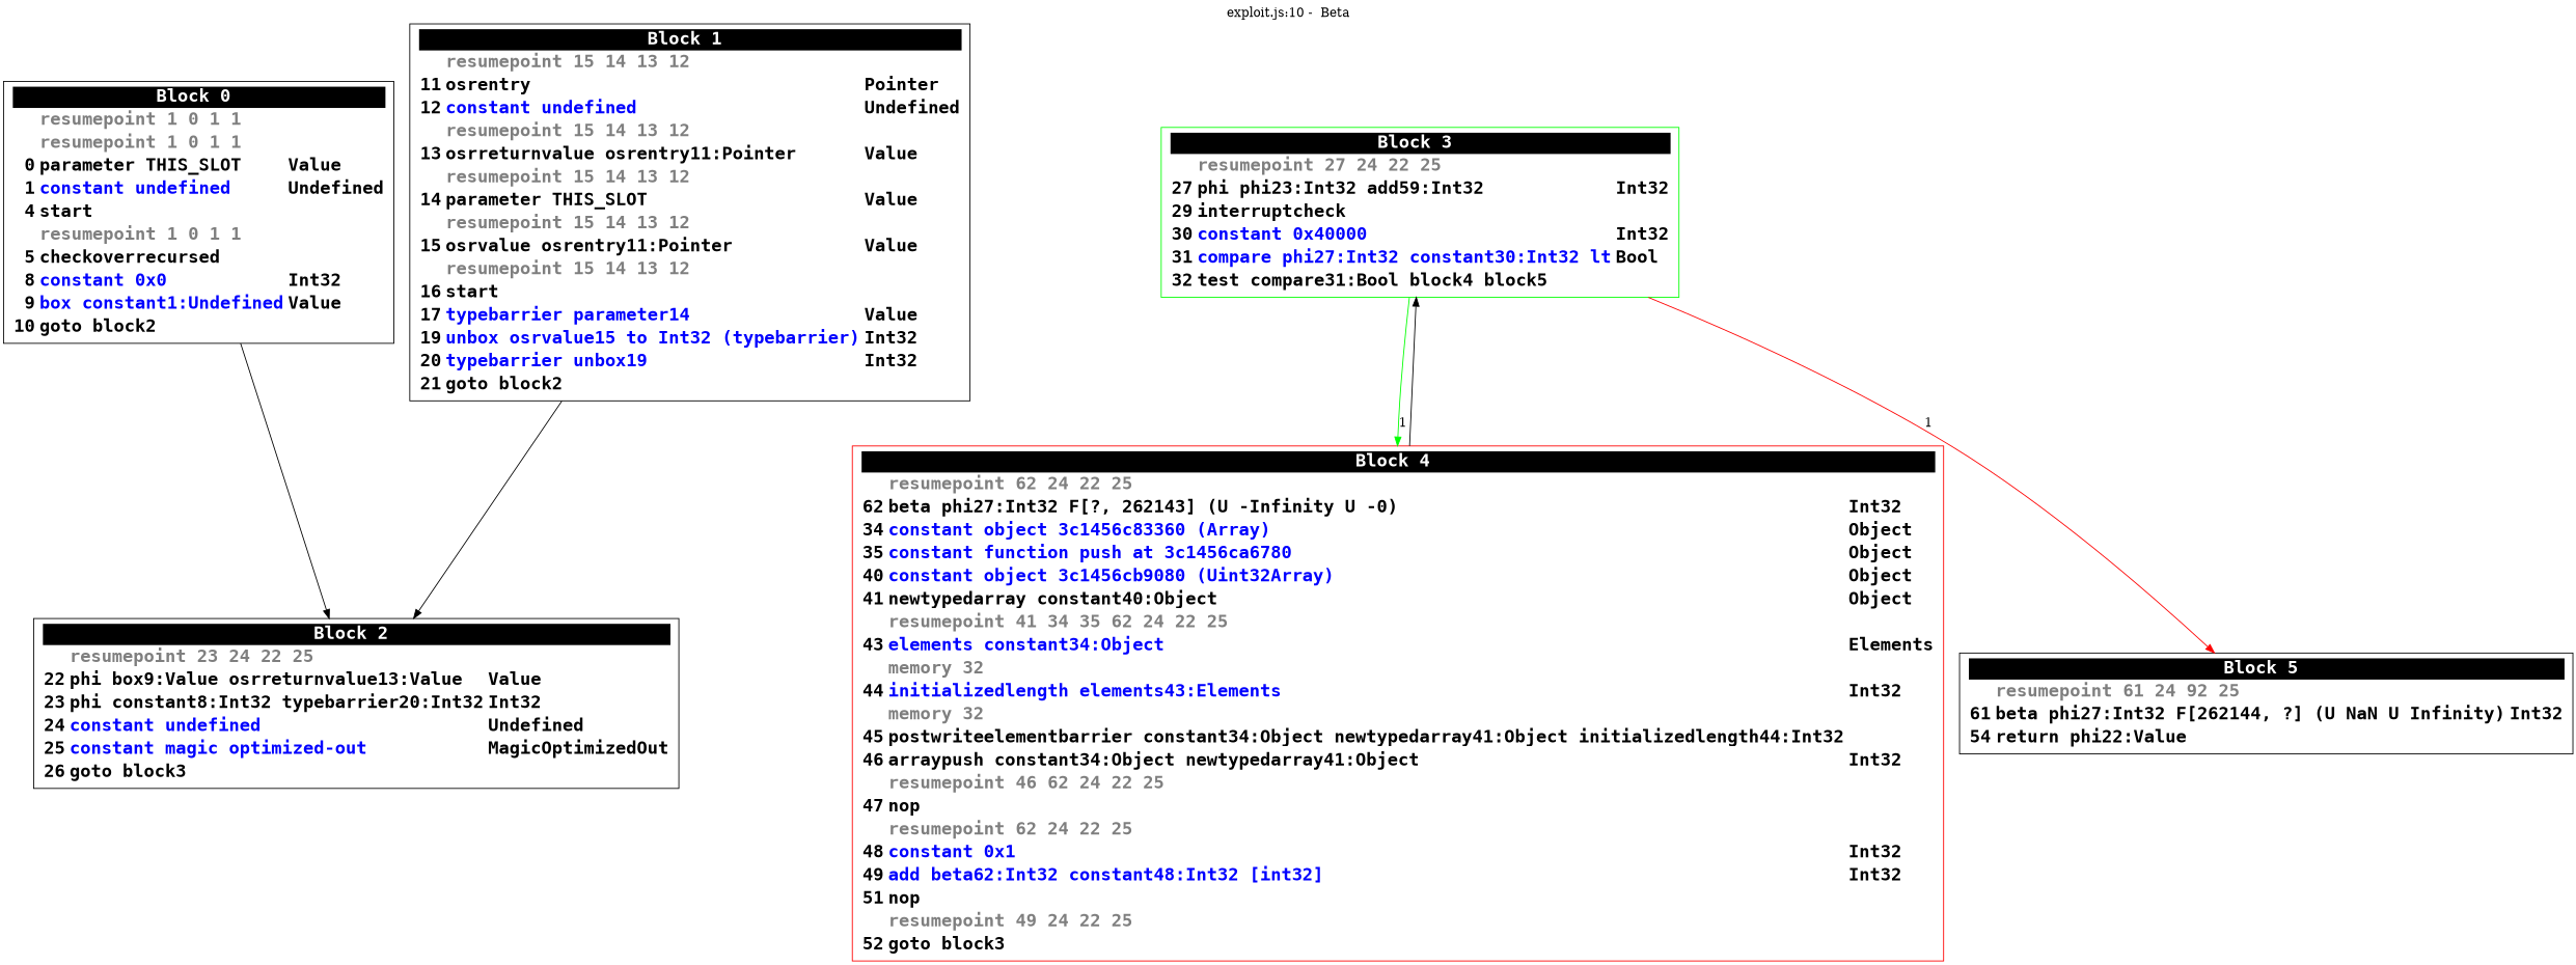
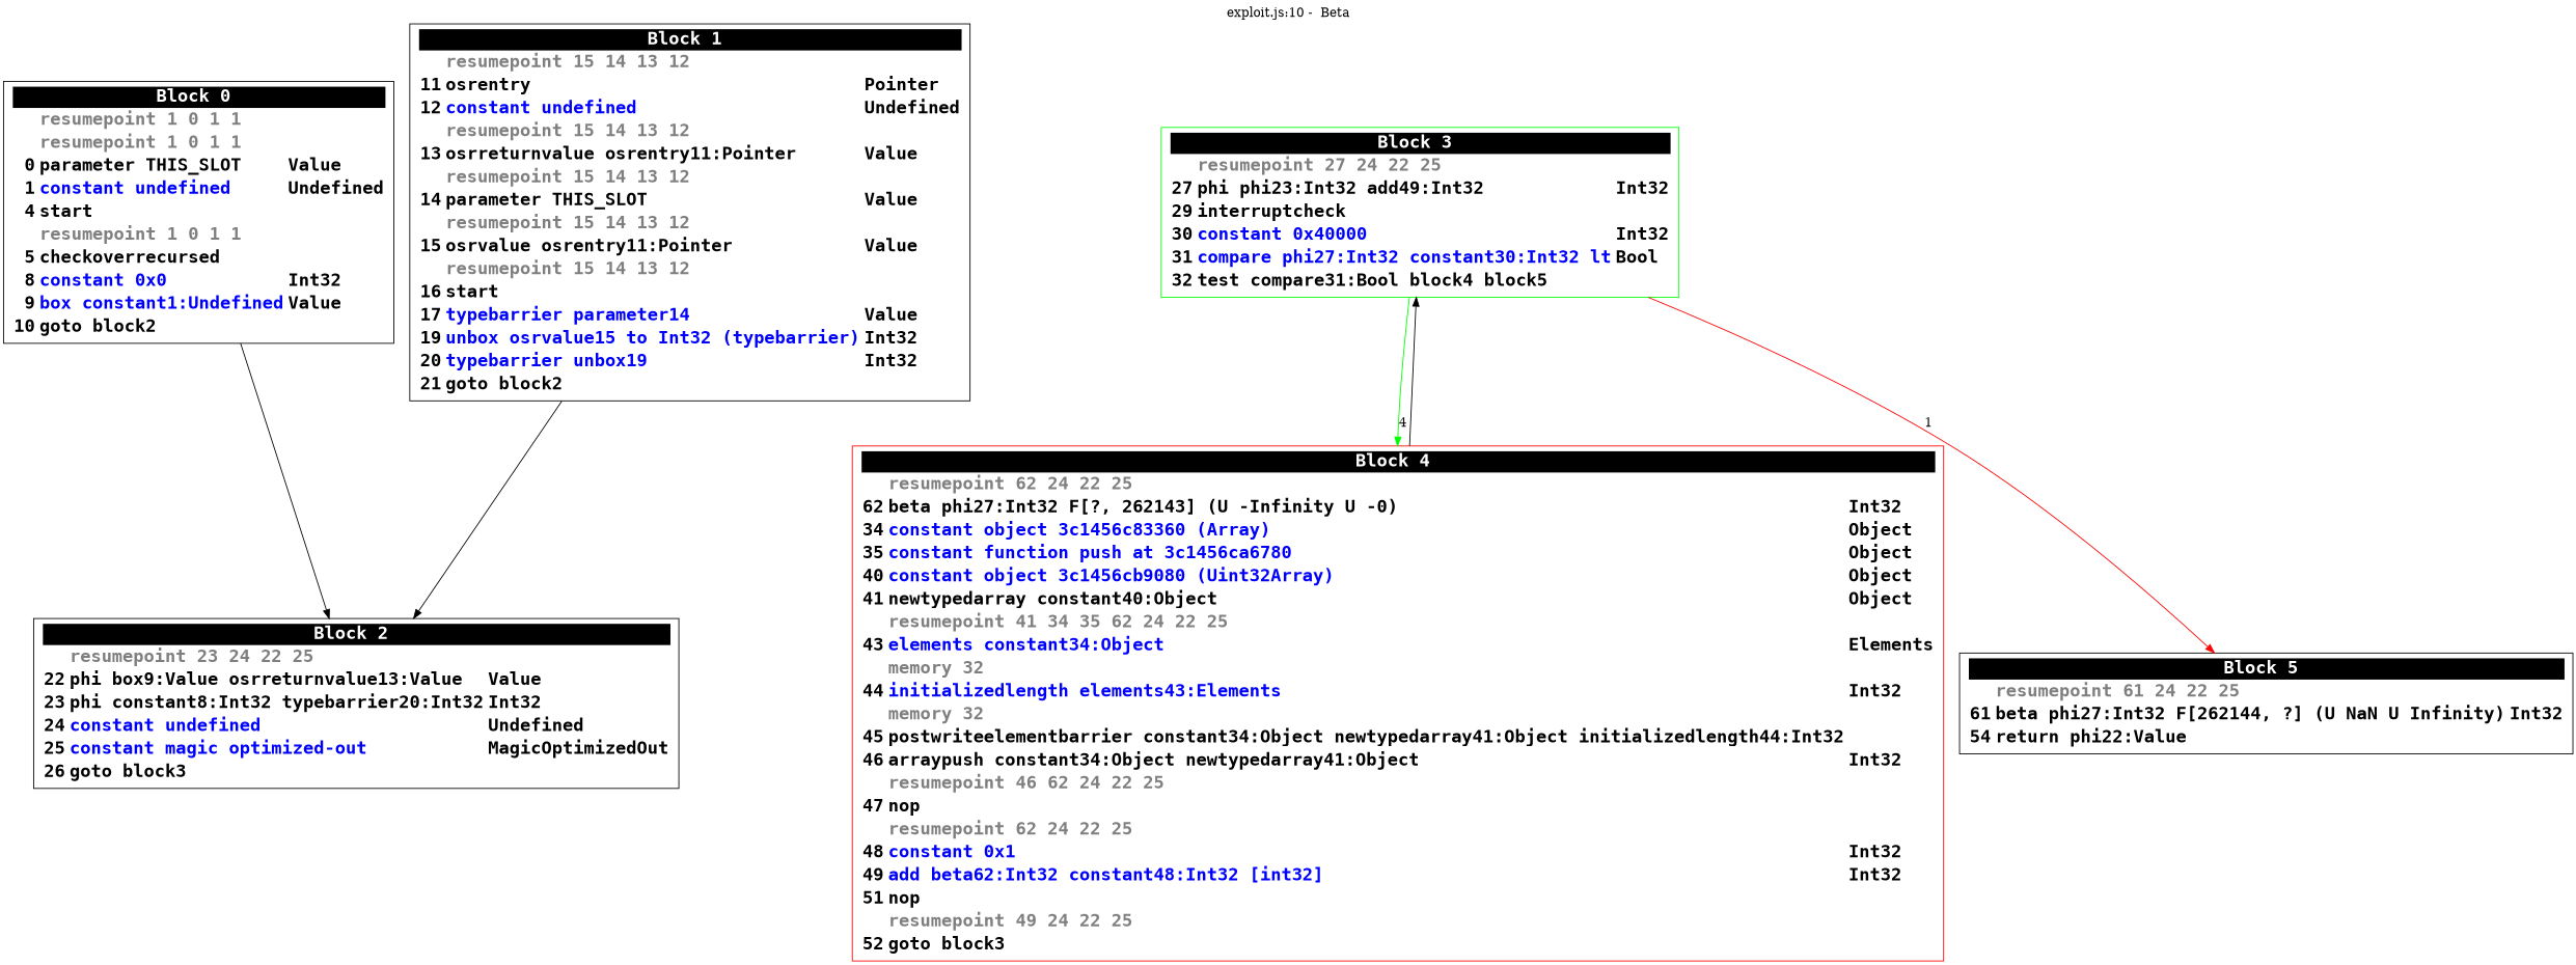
  digraph {
    label="exploit.js:10 -  Beta"
    labelfontsize=30
    labelloc=t
    rankdir=TB
    splines=true
    node [fontname="Consolas Bold" fontsize=20 shape=box]
    n1 [label=<<table border="0" cellborder="0" cellpadding="1"><tr><td align="center" bgcolor="black" colspan="3"><font color="white">Block 0 </font></td></tr><tr><td align="left"></td><td align="left"><font color="grey50">resumepoint 1 0 1 1 </font></td><td></td></tr><tr><td align="left"></td><td align="left"><font color="grey50">resumepoint 1 0 1 1 </font></td><td></td></tr><tr><td align="right" port="i0">0</td><td align="left">parameter THIS_SLOT</td><td align="left">Value</td></tr><tr><td align="right" port="i1">1</td><td align="left"><font color="blue">constant undefined</font></td><td align="left">Undefined</td></tr><tr><td align="right" port="i4">4</td><td align="left">start</td></tr><tr><td align="left"></td><td align="left"><font color="grey50">resumepoint 1 0 1 1 </font></td><td></td></tr><tr><td align="right" port="i5">5</td><td align="left">checkoverrecursed</td></tr><tr><td align="right" port="i8">8</td><td align="left"><font color="blue">constant 0x0</font></td><td align="left">Int32</td></tr><tr><td align="right" port="i9">9</td><td align="left"><font color="blue">box constant1:Undefined</font></td><td align="left">Value</td></tr><tr><td align="right" port="i10">10</td><td align="left">goto block2</td></tr></table>>]
    n2 [label=<<table border="0" cellborder="0" cellpadding="1"><tr><td align="center" bgcolor="black" colspan="3"><font color="white">Block 2 </font></td></tr><tr><td align="left"></td><td align="left"><font color="grey50">resumepoint 23 24 22 25 </font></td><td></td></tr><tr><td align="right" port="i22">22</td><td align="left">phi box9:Value osrreturnvalue13:Value</td><td align="left">Value</td></tr><tr><td align="right" port="i23">23</td><td align="left">phi constant8:Int32 typebarrier20:Int32</td><td align="left">Int32</td></tr><tr><td align="right" port="i24">24</td><td align="left"><font color="blue">constant undefined</font></td><td align="left">Undefined</td></tr><tr><td align="right" port="i25">25</td><td align="left"><font color="blue">constant magic optimized-out</font></td><td align="left">MagicOptimizedOut</td></tr><tr><td align="right" port="i26">26</td><td align="left">goto block3</td></tr></table>>]
    n3 [label=<<table border="0" cellborder="0" cellpadding="1"><tr><td align="center" bgcolor="black" colspan="3"><font color="white">Block 1 </font></td></tr><tr><td align="left"></td><td align="left"><font color="grey50">resumepoint 15 14 13 12 </font></td><td></td></tr><tr><td align="right" port="i11">11</td><td align="left">osrentry</td><td align="left">Pointer</td></tr><tr><td align="right" port="i12">12</td><td align="left"><font color="blue">constant undefined</font></td><td align="left">Undefined</td></tr><tr><td align="left"></td><td align="left"><font color="grey50">resumepoint 15 14 13 12 </font></td><td></td></tr><tr><td align="right" port="i13">13</td><td align="left">osrreturnvalue osrentry11:Pointer</td><td align="left">Value</td></tr><tr><td align="left"></td><td align="left"><font color="grey50">resumepoint 15 14 13 12 </font></td><td></td></tr><tr><td align="right" port="i14">14</td><td align="left">parameter THIS_SLOT</td><td align="left">Value</td></tr><tr><td align="left"></td><td align="left"><font color="grey50">resumepoint 15 14 13 12 </font></td><td></td></tr><tr><td align="right" port="i15">15</td><td align="left">osrvalue osrentry11:Pointer</td><td align="left">Value</td></tr><tr><td align="left"></td><td align="left"><font color="grey50">resumepoint 15 14 13 12 </font></td><td></td></tr><tr><td align="right" port="i16">16</td><td align="left">start</td></tr><tr><td align="right" port="i17">17</td><td align="left"><font color="blue">typebarrier parameter14</font></td><td align="left">Value</td></tr><tr><td align="right" port="i19">19</td><td align="left"><font color="blue">unbox osrvalue15 to Int32 (typebarrier)</font></td><td align="left">Int32</td></tr><tr><td align="right" port="i20">20</td><td align="left"><font color="blue">typebarrier unbox19</font></td><td align="left">Int32</td></tr><tr><td align="right" port="i21">21</td><td align="left">goto block2</td></tr></table>>]
-   n4 [color=green label=<<table border="0" cellborder="0" cellpadding="1"><tr><td align="center" bgcolor="black" colspan="3"><font color="white">Block 3 </font></td></tr><tr><td align="left"></td><td align="left"><font color="grey50">resumepoint 27 24 22 25 </font></td><td></td></tr><tr><td align="right" port="i27">27</td><td align="left">phi phi23:Int32 add59:Int32</td><td align="left">Int32</td></tr><tr><td align="right" port="i29">29</td><td align="left">interruptcheck</td></tr><tr><td align="right" port="i30">30</td><td align="left"><font color="blue">constant 0x40000</font></td><td align="left">Int32</td></tr><tr><td align="right" port="i31">31</td><td align="left"><font color="blue">compare phi27:Int32 constant30:Int32 lt</font></td><td align="left">Bool</td></tr><tr><td align="right" port="i32">32</td><td align="left">test compare31:Bool block4 block5</td></tr></table>>]
+   n4 [color=green label=<<table border="0" cellborder="0" cellpadding="1"><tr><td align="center" bgcolor="black" colspan="3"><font color="white">Block 3 </font></td></tr><tr><td align="left"></td><td align="left"><font color="grey50">resumepoint 27 24 22 25 </font></td><td></td></tr><tr><td align="right" port="i27">27</td><td align="left">phi phi23:Int32 add49:Int32</td><td align="left">Int32</td></tr><tr><td align="right" port="i29">29</td><td align="left">interruptcheck</td></tr><tr><td align="right" port="i30">30</td><td align="left"><font color="blue">constant 0x40000</font></td><td align="left">Int32</td></tr><tr><td align="right" port="i31">31</td><td align="left"><font color="blue">compare phi27:Int32 constant30:Int32 lt</font></td><td align="left">Bool</td></tr><tr><td align="right" port="i32">32</td><td align="left">test compare31:Bool block4 block5</td></tr></table>>]
    n5 [color=red label=<<table border="0" cellborder="0" cellpadding="1"><tr><td align="center" bgcolor="black" colspan="3"><font color="white">Block 4 </font></td></tr><tr><td align="left"></td><td align="left"><font color="grey50">resumepoint 62 24 22 25 </font></td><td></td></tr><tr><td align="right" port="i62">62</td><td align="left">beta phi27:Int32 F[?, 262143] (U -Infinity U -0)</td><td align="left">Int32</td></tr><tr><td align="right" port="i34">34</td><td align="left"><font color="blue">constant object 3c1456c83360 (Array)</font></td><td align="left">Object</td></tr><tr><td align="right" port="i35">35</td><td align="left"><font color="blue">constant function push at 3c1456ca6780</font></td><td align="left">Object</td></tr><tr><td align="right" port="i40">40</td><td align="left"><font color="blue">constant object 3c1456cb9080 (Uint32Array)</font></td><td align="left">Object</td></tr><tr><td align="right" port="i41">41</td><td align="left">newtypedarray constant40:Object</td><td align="left">Object</td></tr><tr><td align="left"></td><td align="left"><font color="grey50">resumepoint 41 34 35 62 24 22 25 </font></td><td></td></tr><tr><td align="right" port="i43">43</td><td align="left"><font color="blue">elements constant34:Object</font></td><td align="left">Elements</td></tr><tr><td align="left"></td><td align="left"><font color="grey50">memory 32 </font></td><td></td></tr><tr><td align="right" port="i44">44</td><td align="left"><font color="blue">initializedlength elements43:Elements</font></td><td align="left">Int32</td></tr><tr><td align="left"></td><td align="left"><font color="grey50">memory 32 </font></td><td></td></tr><tr><td align="right" port="i45">45</td><td align="left">postwriteelementbarrier constant34:Object newtypedarray41:Object initializedlength44:Int32</td></tr><tr><td align="right" port="i46">46</td><td align="left">arraypush constant34:Object newtypedarray41:Object</td><td align="left">Int32</td></tr><tr><td align="left"></td><td align="left"><font color="grey50">resumepoint 46 62 24 22 25 </font></td><td></td></tr><tr><td align="right" port="i47">47</td><td align="left">nop</td></tr><tr><td align="left"></td><td align="left"><font color="grey50">resumepoint 62 24 22 25 </font></td><td></td></tr><tr><td align="right" port="i48">48</td><td align="left"><font color="blue">constant 0x1</font></td><td align="left">Int32</td></tr><tr><td align="right" port="i49">49</td><td align="left"><font color="blue">add beta62:Int32 constant48:Int32 [int32]</font></td><td align="left">Int32</td></tr><tr><td align="right" port="i51">51</td><td align="left">nop</td></tr><tr><td align="left"></td><td align="left"><font color="grey50">resumepoint 49 24 22 25 </font></td><td></td></tr><tr><td align="right" port="i52">52</td><td align="left">goto block3</td></tr></table>>]
-   n6 [label=<<table border="0" cellborder="0" cellpadding="1"><tr><td align="center" bgcolor="black" colspan="3"><font color="white">Block 5 </font></td></tr><tr><td align="left"></td><td align="left"><font color="grey50">resumepoint 61 24 92 25 </font></td><td></td></tr><tr><td align="right" port="i61">61</td><td align="left">beta phi27:Int32 F[262144, ?] (U NaN U Infinity)</td><td align="left">Int32</td></tr><tr><td align="right" port="i54">54</td><td align="left">return phi22:Value</td></tr></table>>]
+   n6 [label=<<table border="0" cellborder="0" cellpadding="1"><tr><td align="center" bgcolor="black" colspan="3"><font color="white">Block 5 </font></td></tr><tr><td align="left"></td><td align="left"><font color="grey50">resumepoint 61 24 22 25 </font></td><td></td></tr><tr><td align="right" port="i61">61</td><td align="left">beta phi27:Int32 F[262144, ?] (U NaN U Infinity)</td><td align="left">Int32</td></tr><tr><td align="right" port="i54">54</td><td align="left">return phi22:Value</td></tr></table>>]
    n1 -> n2
    n3 -> n2
-   n4 -> n5 [color=green label=1]
+   n4 -> n5 [color=green label=4]
    n4 -> n6 [color=red label=1]
    n5 -> n4
  }
